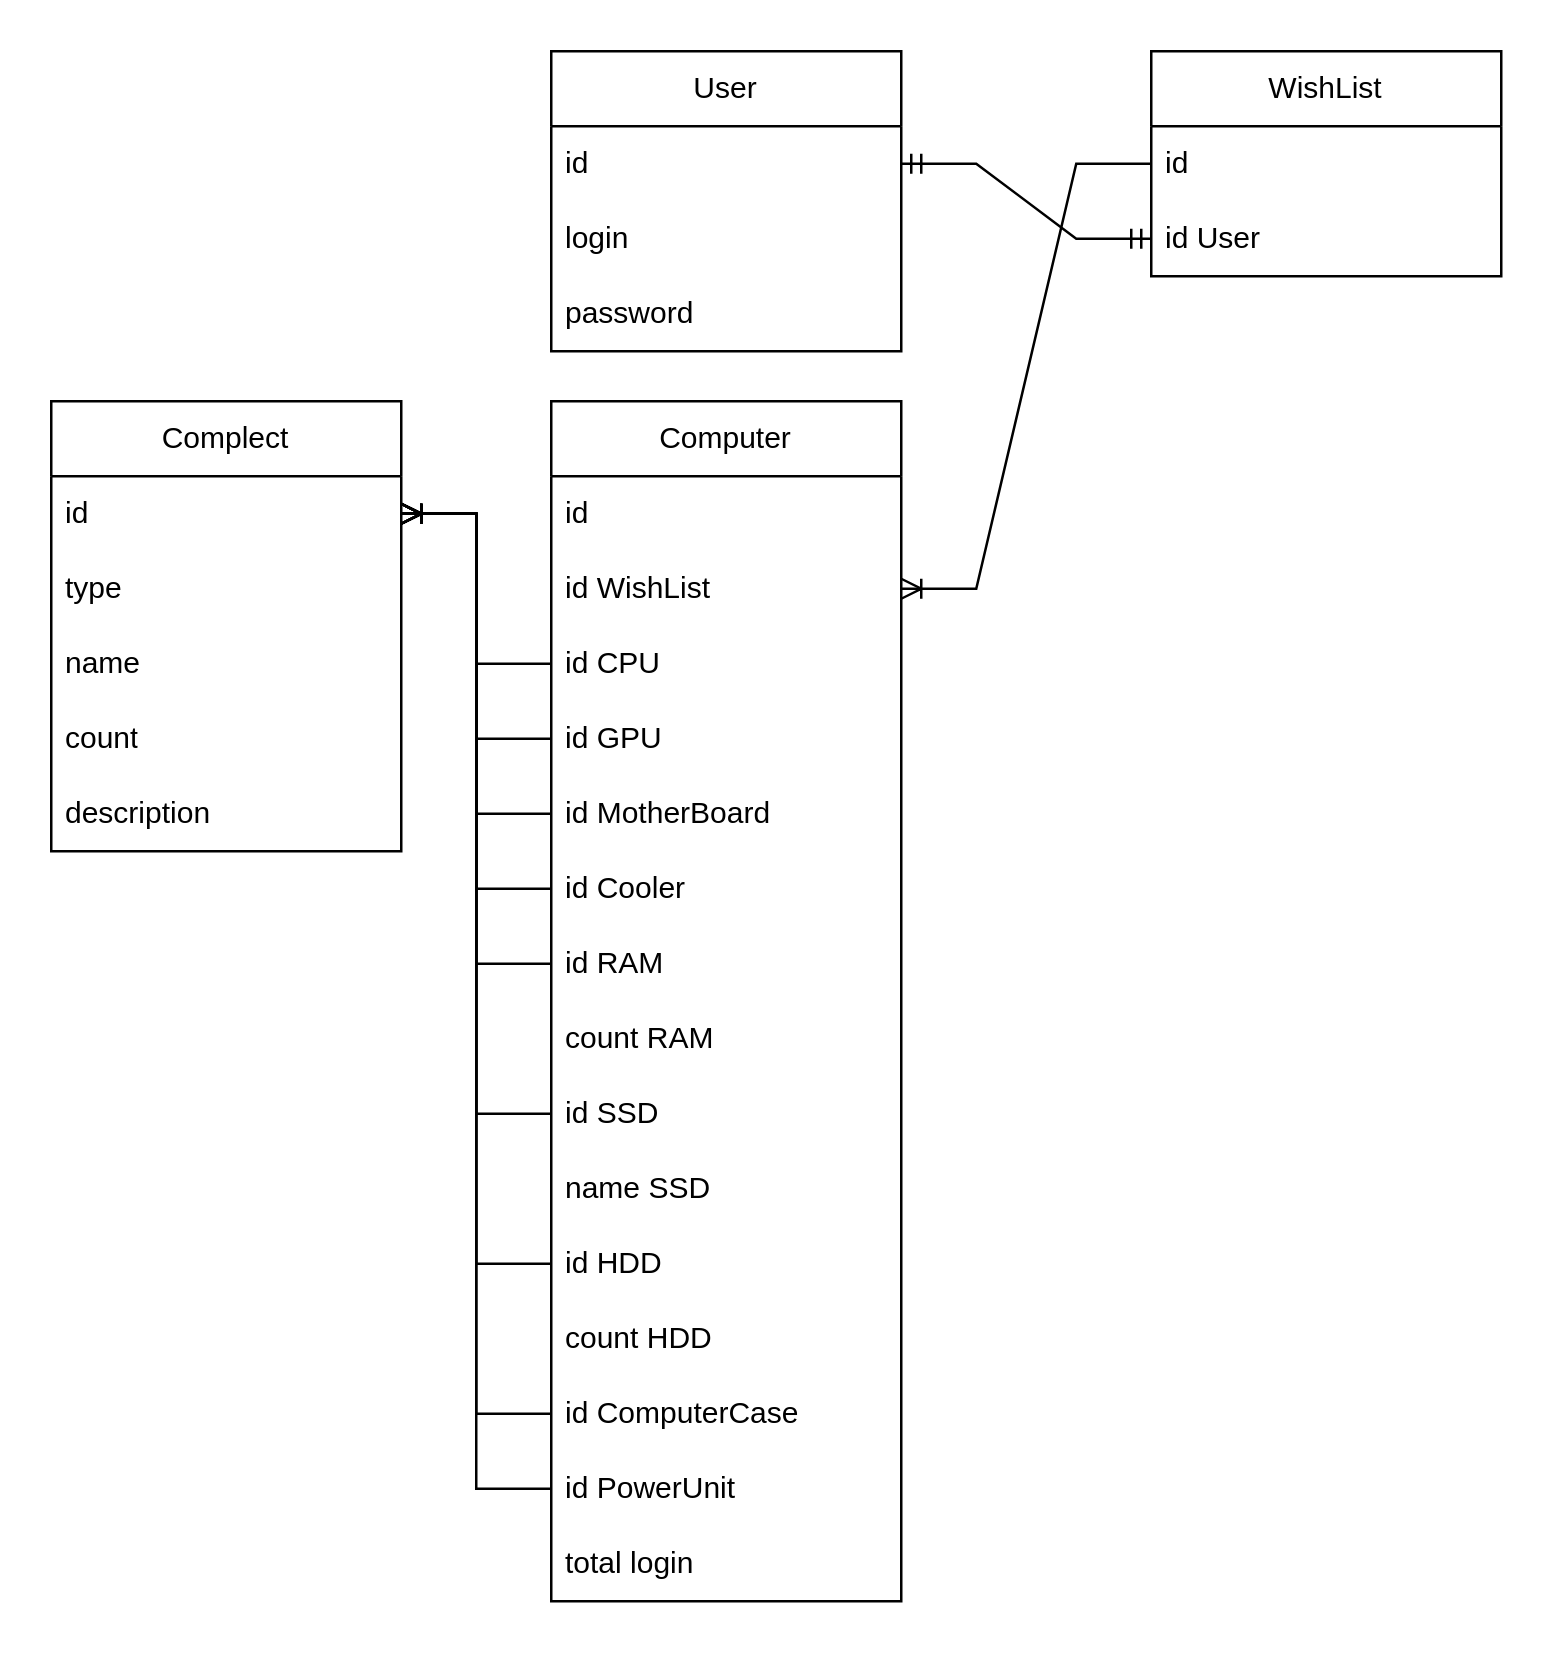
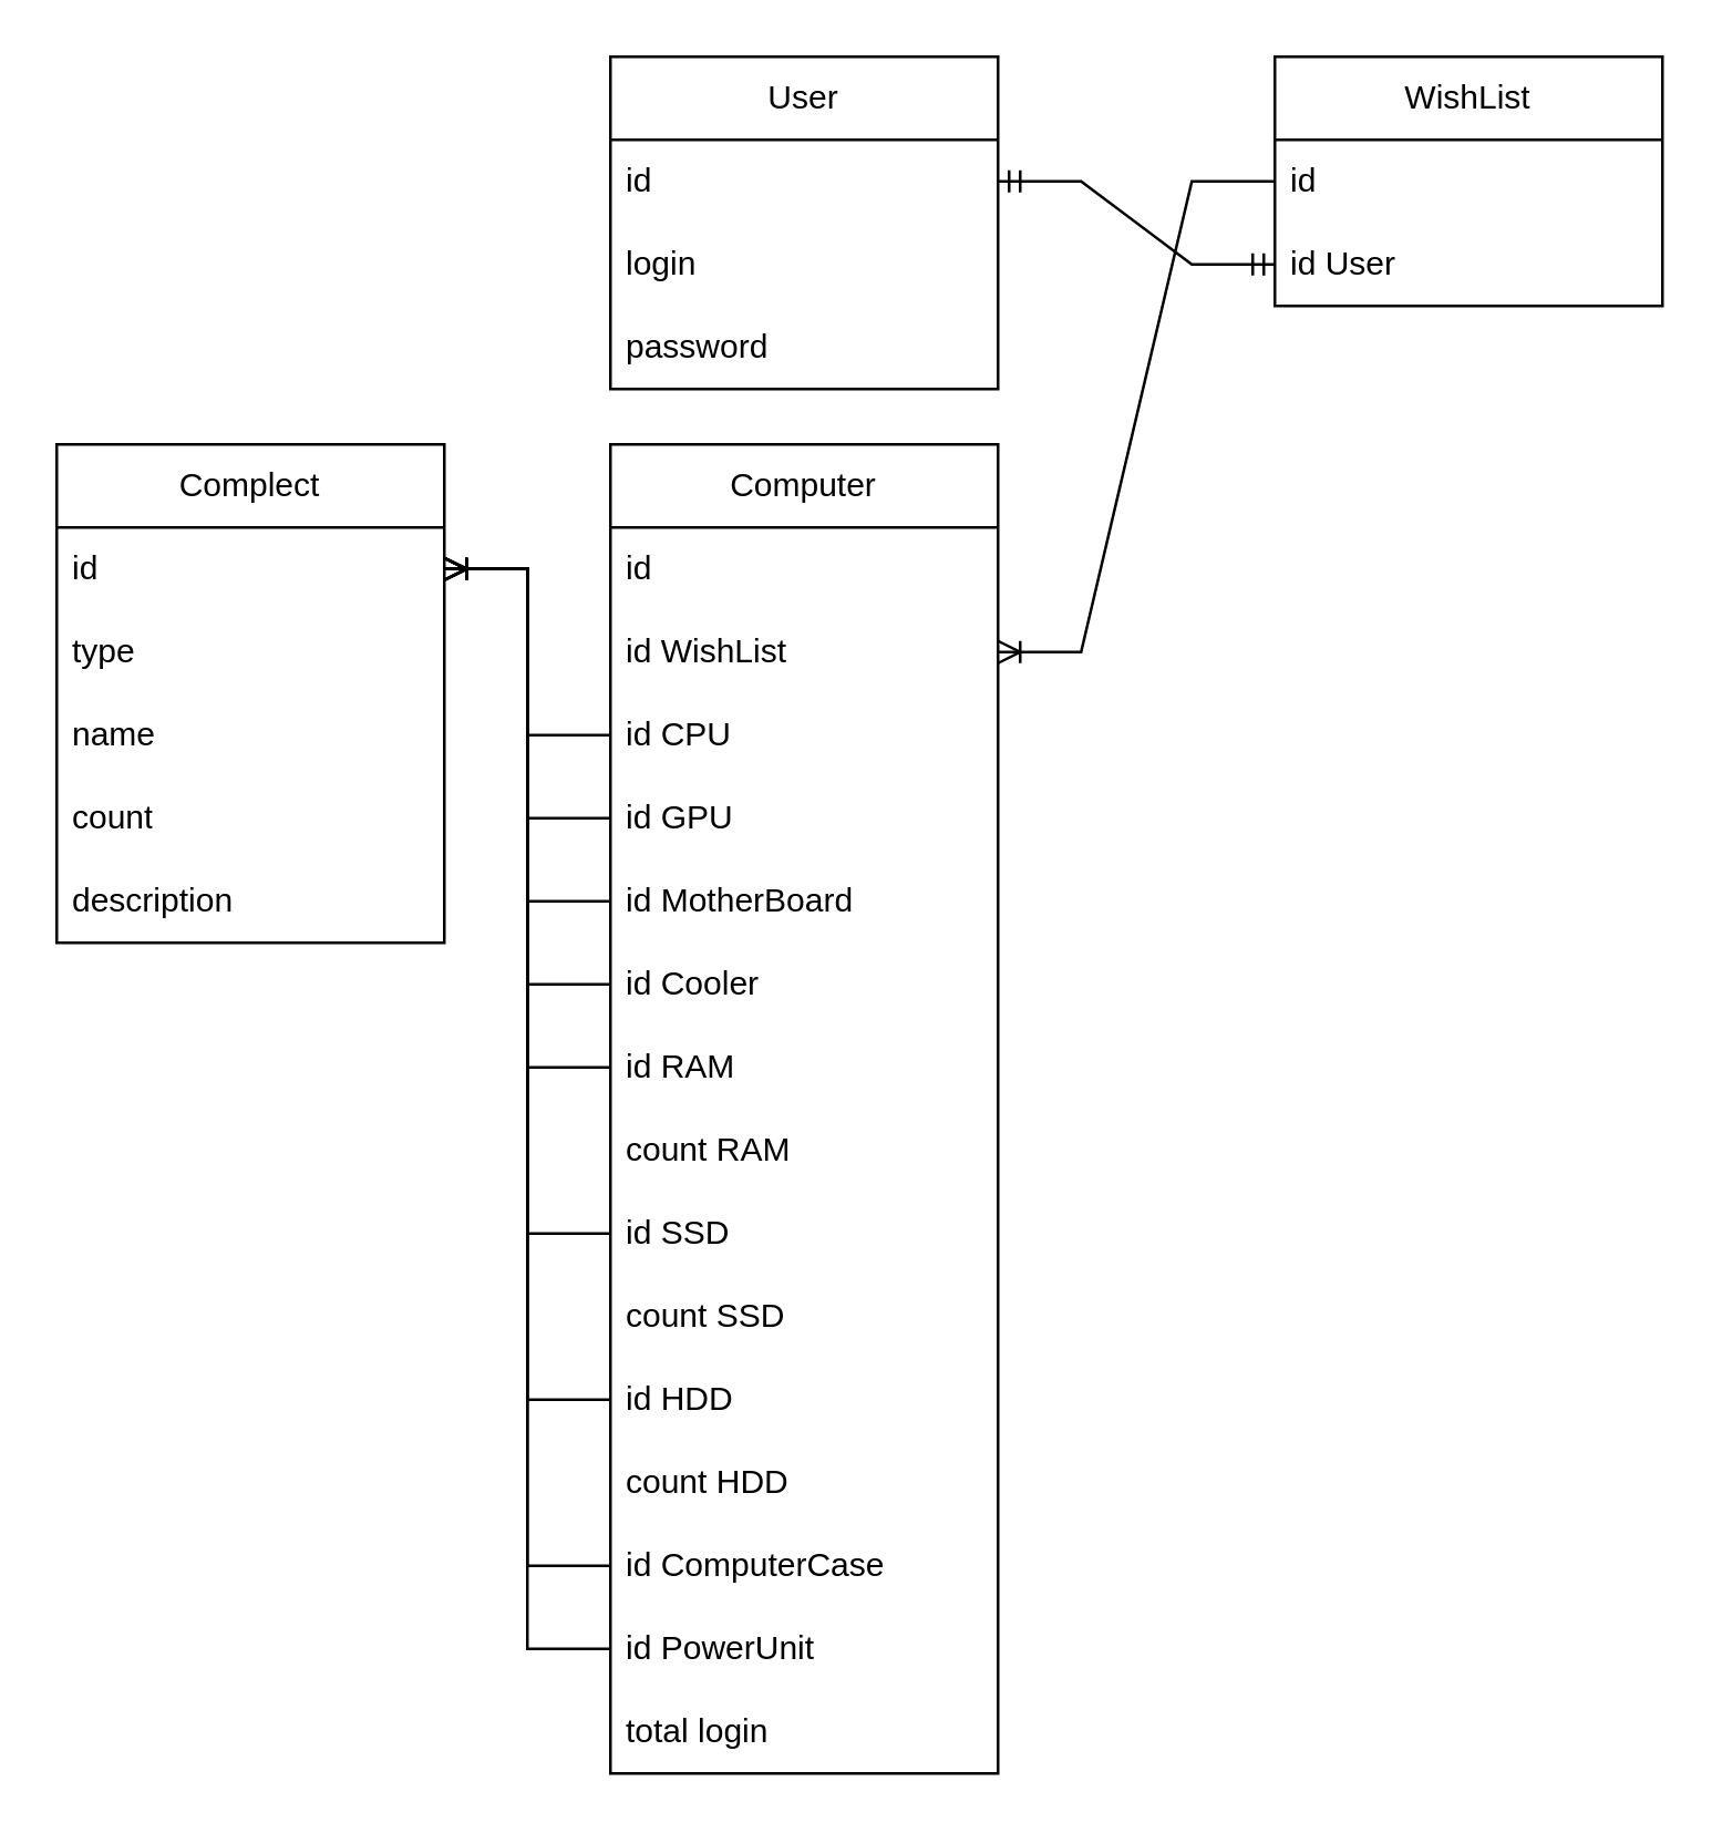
  <mxCell id="0" />
  <mxCell id="1" parent="0" />
  <mxCell id="2" value="Computer" style="swimlane;fontStyle=0;childLayout=stackLayout;horizontal=1;startSize=30;horizontalStack=0;resizeParent=1;resizeParentMax=0;resizeLast=0;collapsible=1;marginBottom=0;whiteSpace=wrap;html=1;" parent="1" vertex="1"><mxGeometry x="220" y="160" width="140" height="480" as="geometry"><mxRectangle x="550" y="140" width="90" height="30" as="alternateBounds" /></mxGeometry></mxCell>
  <mxCell id="3" value="id" style="text;strokeColor=none;fillColor=none;align=left;verticalAlign=middle;spacingLeft=4;spacingRight=4;overflow=hidden;points=[[0,0.5],[1,0.5]];portConstraint=eastwest;rotatable=0;whiteSpace=wrap;html=1;" parent="2" vertex="1"><mxGeometry y="30" width="140" height="30" as="geometry" /></mxCell>
  <mxCell id="4" value="id WishList" style="text;strokeColor=none;fillColor=none;align=left;verticalAlign=middle;spacingLeft=4;spacingRight=4;overflow=hidden;points=[[0,0.5],[1,0.5]];portConstraint=eastwest;rotatable=0;whiteSpace=wrap;html=1;" parent="2" vertex="1"><mxGeometry y="60" width="140" height="30" as="geometry" /></mxCell>
  <mxCell id="5" value="id CPU" style="text;strokeColor=none;fillColor=none;align=left;verticalAlign=middle;spacingLeft=4;spacingRight=4;overflow=hidden;points=[[0,0.5],[1,0.5]];portConstraint=eastwest;rotatable=0;whiteSpace=wrap;html=1;" parent="2" vertex="1"><mxGeometry y="90" width="140" height="30" as="geometry" /></mxCell>
  <mxCell id="6" value="id GPU" style="text;strokeColor=none;fillColor=none;align=left;verticalAlign=middle;spacingLeft=4;spacingRight=4;overflow=hidden;points=[[0,0.5],[1,0.5]];portConstraint=eastwest;rotatable=0;whiteSpace=wrap;html=1;" parent="2" vertex="1"><mxGeometry y="120" width="140" height="30" as="geometry" /></mxCell>
  <mxCell id="7" value="id MotherBoard" style="text;strokeColor=none;fillColor=none;align=left;verticalAlign=middle;spacingLeft=4;spacingRight=4;overflow=hidden;points=[[0,0.5],[1,0.5]];portConstraint=eastwest;rotatable=0;whiteSpace=wrap;html=1;" parent="2" vertex="1"><mxGeometry y="150" width="140" height="30" as="geometry" /></mxCell>
  <mxCell id="8" value="id Cooler" style="text;strokeColor=none;fillColor=none;align=left;verticalAlign=middle;spacingLeft=4;spacingRight=4;overflow=hidden;points=[[0,0.5],[1,0.5]];portConstraint=eastwest;rotatable=0;whiteSpace=wrap;html=1;" parent="2" vertex="1"><mxGeometry y="180" width="140" height="30" as="geometry" /></mxCell>
  <mxCell id="9" value="id RAM" style="text;strokeColor=none;fillColor=none;align=left;verticalAlign=middle;spacingLeft=4;spacingRight=4;overflow=hidden;points=[[0,0.5],[1,0.5]];portConstraint=eastwest;rotatable=0;whiteSpace=wrap;html=1;" parent="2" vertex="1"><mxGeometry y="210" width="140" height="30" as="geometry" /></mxCell>
  <mxCell id="10" value="count RAM" style="text;strokeColor=none;fillColor=none;align=left;verticalAlign=middle;spacingLeft=4;spacingRight=4;overflow=hidden;points=[[0,0.5],[1,0.5]];portConstraint=eastwest;rotatable=0;whiteSpace=wrap;html=1;" parent="2" vertex="1"><mxGeometry y="240" width="140" height="30" as="geometry" /></mxCell>
  <mxCell id="11" value="id SSD" style="text;strokeColor=none;fillColor=none;align=left;verticalAlign=middle;spacingLeft=4;spacingRight=4;overflow=hidden;points=[[0,0.5],[1,0.5]];portConstraint=eastwest;rotatable=0;whiteSpace=wrap;html=1;" parent="2" vertex="1"><mxGeometry y="270" width="140" height="30" as="geometry" /></mxCell>
- <mxCell id="12" value="name SSD" style="text;strokeColor=none;fillColor=none;align=left;verticalAlign=middle;spacingLeft=4;spacingRight=4;overflow=hidden;points=[[0,0.5],[1,0.5]];portConstraint=eastwest;rotatable=0;whiteSpace=wrap;html=1;" parent="2" vertex="1"><mxGeometry y="300" width="140" height="30" as="geometry" /></mxCell>
+ <mxCell id="12" value="count SSD" style="text;strokeColor=none;fillColor=none;align=left;verticalAlign=middle;spacingLeft=4;spacingRight=4;overflow=hidden;points=[[0,0.5],[1,0.5]];portConstraint=eastwest;rotatable=0;whiteSpace=wrap;html=1;" parent="2" vertex="1"><mxGeometry y="300" width="140" height="30" as="geometry" /></mxCell>
  <mxCell id="13" value="id HDD" style="text;strokeColor=none;fillColor=none;align=left;verticalAlign=middle;spacingLeft=4;spacingRight=4;overflow=hidden;points=[[0,0.5],[1,0.5]];portConstraint=eastwest;rotatable=0;whiteSpace=wrap;html=1;" parent="2" vertex="1"><mxGeometry y="330" width="140" height="30" as="geometry" /></mxCell>
  <mxCell id="14" value="count HDD" style="text;strokeColor=none;fillColor=none;align=left;verticalAlign=middle;spacingLeft=4;spacingRight=4;overflow=hidden;points=[[0,0.5],[1,0.5]];portConstraint=eastwest;rotatable=0;whiteSpace=wrap;html=1;" parent="2" vertex="1"><mxGeometry y="360" width="140" height="30" as="geometry" /></mxCell>
  <mxCell id="15" value="id ComputerCase" style="text;strokeColor=none;fillColor=none;align=left;verticalAlign=middle;spacingLeft=4;spacingRight=4;overflow=hidden;points=[[0,0.5],[1,0.5]];portConstraint=eastwest;rotatable=0;whiteSpace=wrap;html=1;" parent="2" vertex="1"><mxGeometry y="390" width="140" height="30" as="geometry" /></mxCell>
  <mxCell id="16" value="id PowerUnit" style="text;strokeColor=none;fillColor=none;align=left;verticalAlign=middle;spacingLeft=4;spacingRight=4;overflow=hidden;points=[[0,0.5],[1,0.5]];portConstraint=eastwest;rotatable=0;whiteSpace=wrap;html=1;" parent="2" vertex="1"><mxGeometry y="420" width="140" height="30" as="geometry" /></mxCell>
  <mxCell id="17" value="total login" style="text;strokeColor=none;fillColor=none;align=left;verticalAlign=middle;spacingLeft=4;spacingRight=4;overflow=hidden;points=[[0,0.5],[1,0.5]];portConstraint=eastwest;rotatable=0;whiteSpace=wrap;html=1;" parent="2" vertex="1"><mxGeometry y="450" width="140" height="30" as="geometry" /></mxCell>
  <mxCell id="18" value="User" style="swimlane;fontStyle=0;childLayout=stackLayout;horizontal=1;startSize=30;horizontalStack=0;resizeParent=1;resizeParentMax=0;resizeLast=0;collapsible=1;marginBottom=0;whiteSpace=wrap;html=1;" parent="1" vertex="1"><mxGeometry x="220" y="20" width="140" height="120" as="geometry" /></mxCell>
  <mxCell id="19" value="id" style="text;strokeColor=none;fillColor=none;align=left;verticalAlign=middle;spacingLeft=4;spacingRight=4;overflow=hidden;points=[[0,0.5],[1,0.5]];portConstraint=eastwest;rotatable=0;whiteSpace=wrap;html=1;" parent="18" vertex="1"><mxGeometry y="30" width="140" height="30" as="geometry" /></mxCell>
  <mxCell id="20" value="login" style="text;strokeColor=none;fillColor=none;align=left;verticalAlign=middle;spacingLeft=4;spacingRight=4;overflow=hidden;points=[[0,0.5],[1,0.5]];portConstraint=eastwest;rotatable=0;whiteSpace=wrap;html=1;" parent="18" vertex="1"><mxGeometry y="60" width="140" height="30" as="geometry" /></mxCell>
  <mxCell id="21" value="password" style="text;strokeColor=none;fillColor=none;align=left;verticalAlign=middle;spacingLeft=4;spacingRight=4;overflow=hidden;points=[[0,0.5],[1,0.5]];portConstraint=eastwest;rotatable=0;whiteSpace=wrap;html=1;" parent="18" vertex="1"><mxGeometry y="90" width="140" height="30" as="geometry" /></mxCell>
  <mxCell id="22" value="WishList" style="swimlane;fontStyle=0;childLayout=stackLayout;horizontal=1;startSize=30;horizontalStack=0;resizeParent=1;resizeParentMax=0;resizeLast=0;collapsible=1;marginBottom=0;whiteSpace=wrap;html=1;" parent="1" vertex="1"><mxGeometry x="460" y="20" width="140" height="90" as="geometry" /></mxCell>
  <mxCell id="23" value="id" style="text;strokeColor=none;fillColor=none;align=left;verticalAlign=middle;spacingLeft=4;spacingRight=4;overflow=hidden;points=[[0,0.5],[1,0.5]];portConstraint=eastwest;rotatable=0;whiteSpace=wrap;html=1;" parent="22" vertex="1"><mxGeometry y="30" width="140" height="30" as="geometry" /></mxCell>
  <mxCell id="24" value="id User" style="text;strokeColor=none;fillColor=none;align=left;verticalAlign=middle;spacingLeft=4;spacingRight=4;overflow=hidden;points=[[0,0.5],[1,0.5]];portConstraint=eastwest;rotatable=0;whiteSpace=wrap;html=1;" parent="22" vertex="1"><mxGeometry y="60" width="140" height="30" as="geometry" /></mxCell>
  <mxCell id="25" value="" style="edgeStyle=entityRelationEdgeStyle;fontSize=12;html=1;endArrow=ERoneToMany;rounded=0;exitX=0;exitY=0.5;exitDx=0;exitDy=0;entryX=1;entryY=0.5;entryDx=0;entryDy=0;" parent="1" source="23" target="4" edge="1"><mxGeometry width="100" height="100" relative="1" as="geometry"><mxPoint x="850" y="310" as="sourcePoint" /><mxPoint x="770" y="110" as="targetPoint" /></mxGeometry></mxCell>
  <mxCell id="26" value="" style="edgeStyle=entityRelationEdgeStyle;fontSize=12;html=1;endArrow=ERmandOne;startArrow=ERmandOne;rounded=0;exitX=1;exitY=0.5;exitDx=0;exitDy=0;entryX=0;entryY=0.5;entryDx=0;entryDy=0;" parent="1" source="19" target="24" edge="1"><mxGeometry width="100" height="100" relative="1" as="geometry"><mxPoint x="640" y="380" as="sourcePoint" /><mxPoint x="740" y="280" as="targetPoint" /></mxGeometry></mxCell>
  <mxCell id="27" value="Complect" style="swimlane;fontStyle=0;childLayout=stackLayout;horizontal=1;startSize=30;horizontalStack=0;resizeParent=1;resizeParentMax=0;resizeLast=0;collapsible=1;marginBottom=0;whiteSpace=wrap;html=1;" vertex="1" parent="1"><mxGeometry x="20" y="160" width="140" height="180" as="geometry" /></mxCell>
  <mxCell id="28" value="id" style="text;strokeColor=none;fillColor=none;align=left;verticalAlign=middle;spacingLeft=4;spacingRight=4;overflow=hidden;points=[[0,0.5],[1,0.5]];portConstraint=eastwest;rotatable=0;whiteSpace=wrap;html=1;" vertex="1" parent="27"><mxGeometry y="30" width="140" height="30" as="geometry" /></mxCell>
  <mxCell id="29" value="type" style="text;strokeColor=none;fillColor=none;align=left;verticalAlign=middle;spacingLeft=4;spacingRight=4;overflow=hidden;points=[[0,0.5],[1,0.5]];portConstraint=eastwest;rotatable=0;whiteSpace=wrap;html=1;" vertex="1" parent="27"><mxGeometry y="60" width="140" height="30" as="geometry" /></mxCell>
  <mxCell id="30" value="name" style="text;strokeColor=none;fillColor=none;align=left;verticalAlign=middle;spacingLeft=4;spacingRight=4;overflow=hidden;points=[[0,0.5],[1,0.5]];portConstraint=eastwest;rotatable=0;whiteSpace=wrap;html=1;" vertex="1" parent="27"><mxGeometry y="90" width="140" height="30" as="geometry" /></mxCell>
  <mxCell id="31" value="count" style="text;strokeColor=none;fillColor=none;align=left;verticalAlign=middle;spacingLeft=4;spacingRight=4;overflow=hidden;points=[[0,0.5],[1,0.5]];portConstraint=eastwest;rotatable=0;whiteSpace=wrap;html=1;" vertex="1" parent="27"><mxGeometry y="120" width="140" height="30" as="geometry" /></mxCell>
  <mxCell id="32" value="description" style="text;strokeColor=none;fillColor=none;align=left;verticalAlign=middle;spacingLeft=4;spacingRight=4;overflow=hidden;points=[[0,0.5],[1,0.5]];portConstraint=eastwest;rotatable=0;whiteSpace=wrap;html=1;" vertex="1" parent="27"><mxGeometry y="150" width="140" height="30" as="geometry" /></mxCell>
  <mxCell id="33" value="" style="edgeStyle=entityRelationEdgeStyle;fontSize=12;html=1;endArrow=ERoneToMany;rounded=0;exitX=0;exitY=0.5;exitDx=0;exitDy=0;entryX=1;entryY=0.5;entryDx=0;entryDy=0;" edge="1" parent="1" source="5" target="28"><mxGeometry width="100" height="100" relative="1" as="geometry"><mxPoint x="470" y="75" as="sourcePoint" /><mxPoint x="370" y="245" as="targetPoint" /></mxGeometry></mxCell>
  <mxCell id="34" value="" style="edgeStyle=entityRelationEdgeStyle;fontSize=12;html=1;endArrow=ERoneToMany;rounded=0;exitX=0;exitY=0.5;exitDx=0;exitDy=0;entryX=1;entryY=0.5;entryDx=0;entryDy=0;" edge="1" parent="1" source="6" target="28"><mxGeometry width="100" height="100" relative="1" as="geometry"><mxPoint x="130" y="480" as="sourcePoint" /><mxPoint x="70" y="420" as="targetPoint" /></mxGeometry></mxCell>
  <mxCell id="35" value="" style="edgeStyle=entityRelationEdgeStyle;fontSize=12;html=1;endArrow=ERoneToMany;rounded=0;exitX=0;exitY=0.5;exitDx=0;exitDy=0;entryX=1;entryY=0.5;entryDx=0;entryDy=0;" edge="1" parent="1" source="7" target="28"><mxGeometry width="100" height="100" relative="1" as="geometry"><mxPoint x="240" y="285" as="sourcePoint" /><mxPoint x="180" y="225" as="targetPoint" /></mxGeometry></mxCell>
  <mxCell id="36" value="" style="edgeStyle=entityRelationEdgeStyle;fontSize=12;html=1;endArrow=ERoneToMany;rounded=0;exitX=0;exitY=0.5;exitDx=0;exitDy=0;entryX=1;entryY=0.5;entryDx=0;entryDy=0;" edge="1" parent="1" source="8" target="28"><mxGeometry width="100" height="100" relative="1" as="geometry"><mxPoint x="250" y="295" as="sourcePoint" /><mxPoint x="190" y="235" as="targetPoint" /></mxGeometry></mxCell>
  <mxCell id="37" value="" style="edgeStyle=entityRelationEdgeStyle;fontSize=12;html=1;endArrow=ERoneToMany;rounded=0;exitX=0;exitY=0.5;exitDx=0;exitDy=0;entryX=1;entryY=0.5;entryDx=0;entryDy=0;" edge="1" parent="1" source="9" target="28"><mxGeometry width="100" height="100" relative="1" as="geometry"><mxPoint x="260" y="305" as="sourcePoint" /><mxPoint x="200" y="245" as="targetPoint" /></mxGeometry></mxCell>
  <mxCell id="38" value="" style="edgeStyle=entityRelationEdgeStyle;fontSize=12;html=1;endArrow=ERoneToMany;rounded=0;exitX=0;exitY=0.5;exitDx=0;exitDy=0;entryX=1;entryY=0.5;entryDx=0;entryDy=0;" edge="1" parent="1" source="11" target="28"><mxGeometry width="100" height="100" relative="1" as="geometry"><mxPoint x="270" y="315" as="sourcePoint" /><mxPoint x="210" y="255" as="targetPoint" /></mxGeometry></mxCell>
  <mxCell id="39" value="" style="edgeStyle=entityRelationEdgeStyle;fontSize=12;html=1;endArrow=ERoneToMany;rounded=0;exitX=0;exitY=0.5;exitDx=0;exitDy=0;entryX=1;entryY=0.5;entryDx=0;entryDy=0;" edge="1" parent="1" source="13" target="28"><mxGeometry width="100" height="100" relative="1" as="geometry"><mxPoint x="280" y="325" as="sourcePoint" /><mxPoint x="220" y="265" as="targetPoint" /></mxGeometry></mxCell>
  <mxCell id="40" value="" style="edgeStyle=entityRelationEdgeStyle;fontSize=12;html=1;endArrow=ERoneToMany;rounded=0;exitX=0;exitY=0.5;exitDx=0;exitDy=0;entryX=1;entryY=0.5;entryDx=0;entryDy=0;" edge="1" parent="1" source="15" target="28"><mxGeometry width="100" height="100" relative="1" as="geometry"><mxPoint x="290" y="335" as="sourcePoint" /><mxPoint x="230" y="275" as="targetPoint" /></mxGeometry></mxCell>
  <mxCell id="41" value="" style="edgeStyle=entityRelationEdgeStyle;fontSize=12;html=1;endArrow=ERoneToMany;rounded=0;exitX=0;exitY=0.5;exitDx=0;exitDy=0;entryX=1;entryY=0.5;entryDx=0;entryDy=0;" edge="1" parent="1" source="16" target="28"><mxGeometry width="100" height="100" relative="1" as="geometry"><mxPoint x="300" y="345" as="sourcePoint" /><mxPoint x="240" y="285" as="targetPoint" /></mxGeometry></mxCell>
